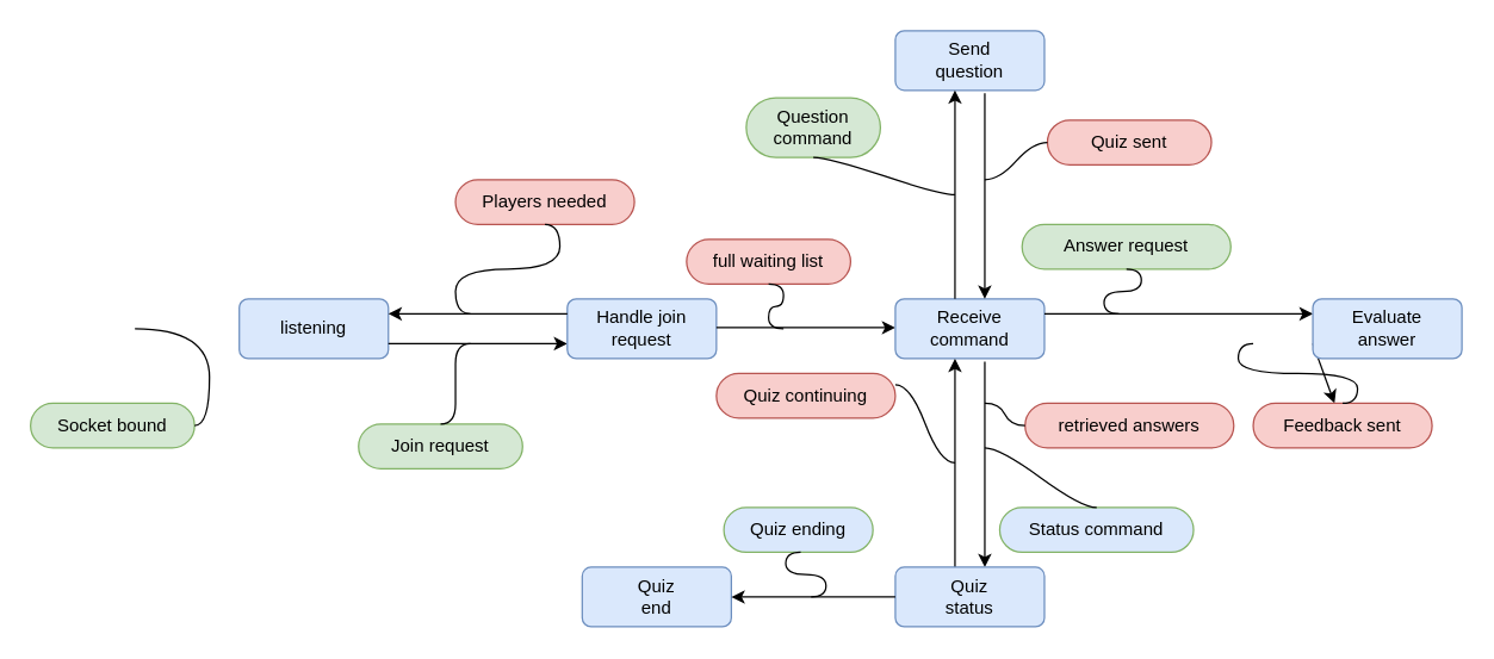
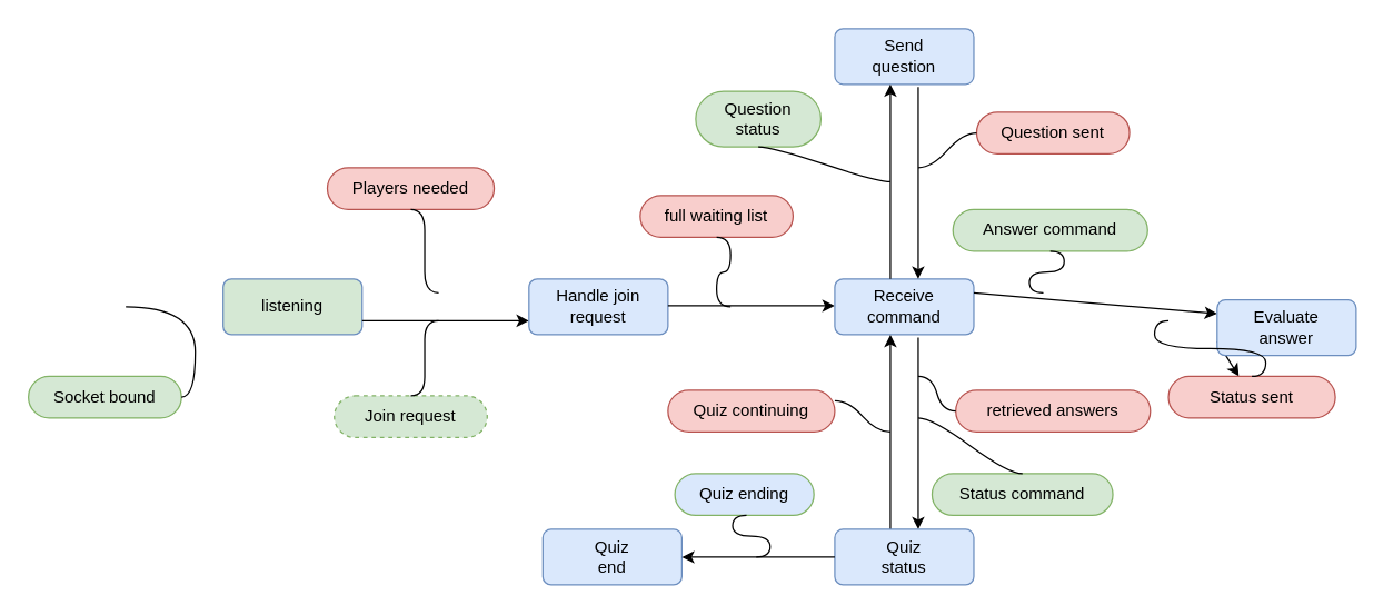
  <mxCell id="0" />
  <mxCell id="1" parent="0" />
  <mxCell id="2" value="Socket bound" style="whiteSpace=wrap;html=1;rounded=1;arcSize=50;align=center;verticalAlign=middle;strokeWidth=1;autosize=1;spacing=4;treeFolding=1;treeMoving=1;newEdgeStyle={&quot;edgeStyle&quot;:&quot;entityRelationEdgeStyle&quot;,&quot;startArrow&quot;:&quot;none&quot;,&quot;endArrow&quot;:&quot;none&quot;,&quot;segment&quot;:10,&quot;curved&quot;:1};fillColor=#d5e8d4;strokeColor=#82b366;" parent="1" vertex="1"><mxGeometry x="20" y="270" width="110" height="30" as="geometry" /></mxCell>
  <mxCell id="3" value="" style="edgeStyle=entityRelationEdgeStyle;startArrow=none;endArrow=none;segment=10;curved=1;" parent="1" target="2" edge="1"><mxGeometry relative="1" as="geometry"><mxPoint x="90" y="220" as="sourcePoint" /></mxGeometry></mxCell>
- <mxCell id="4" value="listening" style="rounded=1;whiteSpace=wrap;html=1;fontSize=12;glass=0;strokeWidth=1;shadow=0;fillColor=#dae8fc;strokeColor=#6c8ebf;" parent="1" vertex="1"><mxGeometry x="160" y="200" width="100" height="40" as="geometry" /></mxCell>
+ <mxCell id="4" value="listening" style="rounded=1;whiteSpace=wrap;html=1;fontSize=12;glass=0;strokeWidth=1;shadow=0;fillColor=#d5e8d4;strokeColor=#6c8ebf;" parent="1" vertex="1"><mxGeometry x="160" y="200" width="100" height="40" as="geometry" /></mxCell>
  <mxCell id="5" value="" style="endArrow=classic;html=1;exitX=1;exitY=0.5;exitDx=0;exitDy=0;entryX=0;entryY=0.5;entryDx=0;entryDy=0;" parent="1" edge="1"><mxGeometry width="50" height="50" relative="1" as="geometry"><mxPoint x="260" y="230" as="sourcePoint" /><mxPoint x="380" y="230" as="targetPoint" /></mxGeometry></mxCell>
  <mxCell id="6" value="Handle join&lt;br&gt;request" style="rounded=1;whiteSpace=wrap;html=1;fontSize=12;glass=0;strokeWidth=1;shadow=0;fillColor=#dae8fc;strokeColor=#6c8ebf;" parent="1" vertex="1"><mxGeometry x="380" y="200" width="100" height="40" as="geometry" /></mxCell>
- <mxCell id="7" value="" style="endArrow=classic;html=1;exitX=0;exitY=0.25;exitDx=0;exitDy=0;entryX=1;entryY=0.25;entryDx=0;entryDy=0;" parent="1" source="6" target="4" edge="1"><mxGeometry width="50" height="50" relative="1" as="geometry"><mxPoint x="410" y="60" as="sourcePoint" /><mxPoint x="270" y="210" as="targetPoint" /></mxGeometry></mxCell>
- <mxCell id="8" value="Players needed" style="whiteSpace=wrap;html=1;rounded=1;arcSize=50;align=center;verticalAlign=middle;strokeWidth=1;autosize=1;spacing=4;treeFolding=1;treeMoving=1;newEdgeStyle={&quot;edgeStyle&quot;:&quot;entityRelationEdgeStyle&quot;,&quot;startArrow&quot;:&quot;none&quot;,&quot;endArrow&quot;:&quot;none&quot;,&quot;segment&quot;:10,&quot;curved&quot;:1};fillColor=#f8cecc;strokeColor=#b85450;" parent="1" vertex="1"><mxGeometry x="305" y="120" width="120" height="30" as="geometry" /></mxCell>
- <mxCell id="9" value="Join request" style="whiteSpace=wrap;html=1;rounded=1;arcSize=50;align=center;verticalAlign=middle;strokeWidth=1;autosize=1;spacing=4;treeFolding=1;treeMoving=1;newEdgeStyle={&quot;edgeStyle&quot;:&quot;entityRelationEdgeStyle&quot;,&quot;startArrow&quot;:&quot;none&quot;,&quot;endArrow&quot;:&quot;none&quot;,&quot;segment&quot;:10,&quot;curved&quot;:1};fillColor=#d5e8d4;strokeColor=#82b366;" parent="1" vertex="1"><mxGeometry x="240" y="284" width="110" height="30" as="geometry" /></mxCell>
+ <mxCell id="8" value="Players needed" style="whiteSpace=wrap;html=1;rounded=1;arcSize=50;align=center;verticalAlign=middle;strokeWidth=1;autosize=1;spacing=4;treeFolding=1;treeMoving=1;newEdgeStyle={&quot;edgeStyle&quot;:&quot;entityRelationEdgeStyle&quot;,&quot;startArrow&quot;:&quot;none&quot;,&quot;endArrow&quot;:&quot;none&quot;,&quot;segment&quot;:10,&quot;curved&quot;:1};fillColor=#f8cecc;strokeColor=#b85450;" parent="1" vertex="1"><mxGeometry x="235" y="120" width="120" height="30" as="geometry" /></mxCell>
+ <mxCell id="9" value="Join request" style="whiteSpace=wrap;html=1;rounded=1;arcSize=50;align=center;verticalAlign=middle;strokeWidth=1;autosize=1;spacing=4;treeFolding=1;treeMoving=1;newEdgeStyle={&quot;edgeStyle&quot;:&quot;entityRelationEdgeStyle&quot;,&quot;startArrow&quot;:&quot;none&quot;,&quot;endArrow&quot;:&quot;none&quot;,&quot;segment&quot;:10,&quot;curved&quot;:1};fillColor=#d5e8d4;strokeColor=#82b366;dashed=1;" parent="1" vertex="1"><mxGeometry x="240" y="284" width="110" height="30" as="geometry" /></mxCell>
  <mxCell id="10" value="" style="edgeStyle=entityRelationEdgeStyle;startArrow=none;endArrow=none;segment=10;curved=1;exitX=0.5;exitY=1;exitDx=0;exitDy=0;" parent="1" source="8" edge="1"><mxGeometry relative="1" as="geometry"><mxPoint x="100" y="230" as="sourcePoint" /><mxPoint x="315" y="210" as="targetPoint" /></mxGeometry></mxCell>
  <mxCell id="11" value="" style="edgeStyle=entityRelationEdgeStyle;startArrow=none;endArrow=none;segment=10;curved=1;exitX=0.5;exitY=0;exitDx=0;exitDy=0;" parent="1" source="9" edge="1"><mxGeometry relative="1" as="geometry"><mxPoint x="110" y="240" as="sourcePoint" /><mxPoint x="315" y="230" as="targetPoint" /></mxGeometry></mxCell>
  <mxCell id="12" value="" style="endArrow=classic;html=1;exitX=1;exitY=0.5;exitDx=0;exitDy=0;entryX=0;entryY=0.5;entryDx=0;entryDy=0;" parent="1" edge="1"><mxGeometry width="50" height="50" relative="1" as="geometry"><mxPoint x="480" y="219.29" as="sourcePoint" /><mxPoint x="600" y="219.29" as="targetPoint" /></mxGeometry></mxCell>
  <mxCell id="13" value="Receive&lt;br&gt;command" style="rounded=1;whiteSpace=wrap;html=1;fontSize=12;glass=0;strokeWidth=1;shadow=0;fillColor=#dae8fc;strokeColor=#6c8ebf;" parent="1" vertex="1"><mxGeometry x="600" y="200" width="100" height="40" as="geometry" /></mxCell>
  <mxCell id="14" value="" style="endArrow=classic;html=1;" parent="1" edge="1"><mxGeometry width="50" height="50" relative="1" as="geometry"><mxPoint x="660" y="242" as="sourcePoint" /><mxPoint x="660" y="380" as="targetPoint" /><Array as="points"><mxPoint x="660" y="300" /></Array></mxGeometry></mxCell>
  <mxCell id="15" value="" style="endArrow=classic;html=1;" parent="1" edge="1"><mxGeometry width="50" height="50" relative="1" as="geometry"><mxPoint x="640" y="380" as="sourcePoint" /><mxPoint x="640" y="240" as="targetPoint" /></mxGeometry></mxCell>
  <mxCell id="16" value="" style="endArrow=classic;html=1;exitX=1;exitY=0.5;exitDx=0;exitDy=0;entryX=0;entryY=0.25;entryDx=0;entryDy=0;" parent="1" edge="1" target="18"><mxGeometry width="50" height="50" relative="1" as="geometry"><mxPoint x="700" y="210" as="sourcePoint" /><mxPoint x="810" y="210" as="targetPoint" /></mxGeometry></mxCell>
  <mxCell id="17" value="" style="endArrow=classic;html=1;exitX=0;exitY=0.75;exitDx=0;exitDy=0;" parent="1" target="33" edge="1" source="18"><mxGeometry width="50" height="50" relative="1" as="geometry"><mxPoint x="810" y="230" as="sourcePoint" /><mxPoint x="830" y="314" as="targetPoint" /></mxGeometry></mxCell>
- <mxCell id="18" value="Evaluate&lt;br&gt;answer" style="rounded=1;whiteSpace=wrap;html=1;fontSize=12;glass=0;strokeWidth=1;shadow=0;fillColor=#dae8fc;strokeColor=#6c8ebf;" parent="1" vertex="1"><mxGeometry x="880" y="200" width="100" height="40" as="geometry" /></mxCell>
- <mxCell id="19" value="Status command" style="whiteSpace=wrap;html=1;rounded=1;arcSize=50;align=center;verticalAlign=middle;strokeWidth=1;autosize=1;spacing=4;treeFolding=1;treeMoving=1;newEdgeStyle={&quot;edgeStyle&quot;:&quot;entityRelationEdgeStyle&quot;,&quot;startArrow&quot;:&quot;none&quot;,&quot;endArrow&quot;:&quot;none&quot;,&quot;segment&quot;:10,&quot;curved&quot;:1};fillColor=#dae8fc;strokeColor=#82b366;" parent="1" vertex="1"><mxGeometry x="670" y="340" width="130" height="30" as="geometry" /></mxCell>
- <mxCell id="20" value="full waiting list" style="whiteSpace=wrap;html=1;rounded=1;arcSize=50;align=center;verticalAlign=middle;strokeWidth=1;autosize=1;spacing=4;treeFolding=1;treeMoving=1;newEdgeStyle={&quot;edgeStyle&quot;:&quot;entityRelationEdgeStyle&quot;,&quot;startArrow&quot;:&quot;none&quot;,&quot;endArrow&quot;:&quot;none&quot;,&quot;segment&quot;:10,&quot;curved&quot;:1};fillColor=#f8cecc;strokeColor=#b85450;" parent="1" vertex="1"><mxGeometry x="460" y="160" width="110" height="30" as="geometry" /></mxCell>
- <mxCell id="21" value="Question&lt;br&gt;command" style="whiteSpace=wrap;html=1;rounded=1;arcSize=50;align=center;verticalAlign=middle;strokeWidth=1;autosize=1;spacing=4;treeFolding=1;treeMoving=1;newEdgeStyle={&quot;edgeStyle&quot;:&quot;entityRelationEdgeStyle&quot;,&quot;startArrow&quot;:&quot;none&quot;,&quot;endArrow&quot;:&quot;none&quot;,&quot;segment&quot;:10,&quot;curved&quot;:1};fillColor=#d5e8d4;strokeColor=#82b366;" parent="1" vertex="1"><mxGeometry x="500" y="65" width="90" height="40" as="geometry" /></mxCell>
- <mxCell id="22" value="Answer request" style="whiteSpace=wrap;html=1;rounded=1;arcSize=50;align=center;verticalAlign=middle;strokeWidth=1;autosize=1;spacing=4;treeFolding=1;treeMoving=1;newEdgeStyle={&quot;edgeStyle&quot;:&quot;entityRelationEdgeStyle&quot;,&quot;startArrow&quot;:&quot;none&quot;,&quot;endArrow&quot;:&quot;none&quot;,&quot;segment&quot;:10,&quot;curved&quot;:1};fillColor=#d5e8d4;strokeColor=#82b366;" parent="1" vertex="1"><mxGeometry x="685" y="150" width="140" height="30" as="geometry" /></mxCell>
+ <mxCell id="18" value="Evaluate&lt;br&gt;answer" style="rounded=1;whiteSpace=wrap;html=1;fontSize=12;glass=0;strokeWidth=1;shadow=0;fillColor=#dae8fc;strokeColor=#6c8ebf;" parent="1" vertex="1"><mxGeometry x="875" y="215" width="100" height="40" as="geometry" /></mxCell>
+ <mxCell id="19" value="Status command" style="whiteSpace=wrap;html=1;rounded=1;arcSize=50;align=center;verticalAlign=middle;strokeWidth=1;autosize=1;spacing=4;treeFolding=1;treeMoving=1;newEdgeStyle={&quot;edgeStyle&quot;:&quot;entityRelationEdgeStyle&quot;,&quot;startArrow&quot;:&quot;none&quot;,&quot;endArrow&quot;:&quot;none&quot;,&quot;segment&quot;:10,&quot;curved&quot;:1};fillColor=#d5e8d4;strokeColor=#82b366;" parent="1" vertex="1"><mxGeometry x="670" y="340" width="130" height="30" as="geometry" /></mxCell>
+ <mxCell id="20" value="full waiting list" style="whiteSpace=wrap;html=1;rounded=1;arcSize=50;align=center;verticalAlign=middle;strokeWidth=1;autosize=1;spacing=4;treeFolding=1;treeMoving=1;newEdgeStyle={&quot;edgeStyle&quot;:&quot;entityRelationEdgeStyle&quot;,&quot;startArrow&quot;:&quot;none&quot;,&quot;endArrow&quot;:&quot;none&quot;,&quot;segment&quot;:10,&quot;curved&quot;:1};fillColor=#f8cecc;strokeColor=#b85450;" parent="1" vertex="1"><mxGeometry x="460" y="140" width="110" height="30" as="geometry" /></mxCell>
+ <mxCell id="21" value="Question&lt;br&gt;status" style="whiteSpace=wrap;html=1;rounded=1;arcSize=50;align=center;verticalAlign=middle;strokeWidth=1;autosize=1;spacing=4;treeFolding=1;treeMoving=1;newEdgeStyle={&quot;edgeStyle&quot;:&quot;entityRelationEdgeStyle&quot;,&quot;startArrow&quot;:&quot;none&quot;,&quot;endArrow&quot;:&quot;none&quot;,&quot;segment&quot;:10,&quot;curved&quot;:1};fillColor=#d5e8d4;strokeColor=#82b366;" parent="1" vertex="1"><mxGeometry x="500" y="65" width="90" height="40" as="geometry" /></mxCell>
+ <mxCell id="22" value="Answer command" style="whiteSpace=wrap;html=1;rounded=1;arcSize=50;align=center;verticalAlign=middle;strokeWidth=1;autosize=1;spacing=4;treeFolding=1;treeMoving=1;newEdgeStyle={&quot;edgeStyle&quot;:&quot;entityRelationEdgeStyle&quot;,&quot;startArrow&quot;:&quot;none&quot;,&quot;endArrow&quot;:&quot;none&quot;,&quot;segment&quot;:10,&quot;curved&quot;:1};fillColor=#d5e8d4;strokeColor=#82b366;" parent="1" vertex="1"><mxGeometry x="685" y="150" width="140" height="30" as="geometry" /></mxCell>
  <mxCell id="23" value="" style="edgeStyle=entityRelationEdgeStyle;startArrow=none;endArrow=none;segment=10;curved=1;exitX=0.5;exitY=1;exitDx=0;exitDy=0;" parent="1" source="22" edge="1"><mxGeometry relative="1" as="geometry"><mxPoint x="305" y="160" as="sourcePoint" /><mxPoint x="750" y="210" as="targetPoint" /></mxGeometry></mxCell>
  <mxCell id="24" value="" style="edgeStyle=entityRelationEdgeStyle;startArrow=none;endArrow=none;segment=10;curved=1;exitX=0.5;exitY=1;exitDx=0;exitDy=0;" parent="1" source="20" edge="1"><mxGeometry relative="1" as="geometry"><mxPoint x="845" y="530" as="sourcePoint" /><mxPoint x="525" y="220" as="targetPoint" /></mxGeometry></mxCell>
  <mxCell id="25" value="" style="edgeStyle=entityRelationEdgeStyle;startArrow=none;endArrow=none;segment=10;curved=1;entryX=0.5;entryY=0;entryDx=0;entryDy=0;" parent="1" target="19" edge="1"><mxGeometry relative="1" as="geometry"><mxPoint x="660" y="300" as="sourcePoint" /><mxPoint x="780" y="280" as="targetPoint" /></mxGeometry></mxCell>
  <mxCell id="26" value="" style="edgeStyle=entityRelationEdgeStyle;startArrow=none;endArrow=none;segment=10;curved=1;exitX=0.5;exitY=1;exitDx=0;exitDy=0;" parent="1" source="21" edge="1"><mxGeometry relative="1" as="geometry"><mxPoint x="547.5" y="150" as="sourcePoint" /><mxPoint x="640" y="130" as="targetPoint" /></mxGeometry></mxCell>
  <mxCell id="27" value="Send&lt;br&gt;question" style="rounded=1;whiteSpace=wrap;html=1;fontSize=12;glass=0;strokeWidth=1;shadow=0;fillColor=#dae8fc;strokeColor=#6c8ebf;" parent="1" vertex="1"><mxGeometry x="600" y="20" width="100" height="40" as="geometry" /></mxCell>
  <mxCell id="28" value="Quiz&lt;br&gt;status" style="rounded=1;whiteSpace=wrap;html=1;fontSize=12;glass=0;strokeWidth=1;shadow=0;fillColor=#dae8fc;strokeColor=#6c8ebf;" parent="1" vertex="1"><mxGeometry x="600" y="380" width="100" height="40" as="geometry" /></mxCell>
- <mxCell id="29" value="Quiz sent" style="whiteSpace=wrap;html=1;rounded=1;arcSize=50;align=center;verticalAlign=middle;strokeWidth=1;autosize=1;spacing=4;treeFolding=1;treeMoving=1;newEdgeStyle={&quot;edgeStyle&quot;:&quot;entityRelationEdgeStyle&quot;,&quot;startArrow&quot;:&quot;none&quot;,&quot;endArrow&quot;:&quot;none&quot;,&quot;segment&quot;:10,&quot;curved&quot;:1};fillColor=#f8cecc;strokeColor=#b85450;" parent="1" vertex="1"><mxGeometry x="702" y="80" width="110" height="30" as="geometry" /></mxCell>
+ <mxCell id="29" value="Question sent" style="whiteSpace=wrap;html=1;rounded=1;arcSize=50;align=center;verticalAlign=middle;strokeWidth=1;autosize=1;spacing=4;treeFolding=1;treeMoving=1;newEdgeStyle={&quot;edgeStyle&quot;:&quot;entityRelationEdgeStyle&quot;,&quot;startArrow&quot;:&quot;none&quot;,&quot;endArrow&quot;:&quot;none&quot;,&quot;segment&quot;:10,&quot;curved&quot;:1};fillColor=#f8cecc;strokeColor=#b85450;" parent="1" vertex="1"><mxGeometry x="702" y="80" width="110" height="30" as="geometry" /></mxCell>
  <mxCell id="30" value="" style="edgeStyle=entityRelationEdgeStyle;startArrow=none;endArrow=none;segment=10;curved=1;entryX=0;entryY=0.5;entryDx=0;entryDy=0;" parent="1" target="29" edge="1"><mxGeometry relative="1" as="geometry"><mxPoint x="660" y="120" as="sourcePoint" /><mxPoint x="535" y="230" as="targetPoint" /></mxGeometry></mxCell>
  <mxCell id="31" value="" style="endArrow=classic;html=1;" parent="1" edge="1"><mxGeometry width="50" height="50" relative="1" as="geometry"><mxPoint x="640" y="200" as="sourcePoint" /><mxPoint x="640" y="60" as="targetPoint" /></mxGeometry></mxCell>
  <mxCell id="32" value="" style="endArrow=classic;html=1;" parent="1" edge="1"><mxGeometry width="50" height="50" relative="1" as="geometry"><mxPoint x="660" y="62" as="sourcePoint" /><mxPoint x="660" y="200" as="targetPoint" /><Array as="points"><mxPoint x="660" y="120" /></Array></mxGeometry></mxCell>
- <mxCell id="33" value="Feedback sent" style="whiteSpace=wrap;html=1;rounded=1;arcSize=50;align=center;verticalAlign=middle;strokeWidth=1;autosize=1;spacing=4;treeFolding=1;treeMoving=1;newEdgeStyle={&quot;edgeStyle&quot;:&quot;entityRelationEdgeStyle&quot;,&quot;startArrow&quot;:&quot;none&quot;,&quot;endArrow&quot;:&quot;none&quot;,&quot;segment&quot;:10,&quot;curved&quot;:1};fillColor=#f8cecc;strokeColor=#b85450;" parent="1" vertex="1"><mxGeometry x="840" y="270" width="120" height="30" as="geometry" /></mxCell>
+ <mxCell id="33" value="Status sent" style="whiteSpace=wrap;html=1;rounded=1;arcSize=50;align=center;verticalAlign=middle;strokeWidth=1;autosize=1;spacing=4;treeFolding=1;treeMoving=1;newEdgeStyle={&quot;edgeStyle&quot;:&quot;entityRelationEdgeStyle&quot;,&quot;startArrow&quot;:&quot;none&quot;,&quot;endArrow&quot;:&quot;none&quot;,&quot;segment&quot;:10,&quot;curved&quot;:1};fillColor=#f8cecc;strokeColor=#b85450;" parent="1" vertex="1"><mxGeometry x="840" y="270" width="120" height="30" as="geometry" /></mxCell>
  <mxCell id="34" value="" style="edgeStyle=entityRelationEdgeStyle;startArrow=none;endArrow=none;segment=10;curved=1;exitX=0.5;exitY=0;exitDx=0;exitDy=0;" parent="1" source="33" edge="1"><mxGeometry relative="1" as="geometry"><mxPoint x="765" y="190" as="sourcePoint" /><mxPoint x="840" y="230" as="targetPoint" /></mxGeometry></mxCell>
- <mxCell id="35" value="Quiz continuing" style="whiteSpace=wrap;html=1;rounded=1;arcSize=50;align=center;verticalAlign=middle;strokeWidth=1;autosize=1;spacing=4;treeFolding=1;treeMoving=1;newEdgeStyle={&quot;edgeStyle&quot;:&quot;entityRelationEdgeStyle&quot;,&quot;startArrow&quot;:&quot;none&quot;,&quot;endArrow&quot;:&quot;none&quot;,&quot;segment&quot;:10,&quot;curved&quot;:1};fillColor=#f8cecc;strokeColor=#b85450;" parent="1" vertex="1"><mxGeometry x="480" y="250" width="120" height="30" as="geometry" /></mxCell>
+ <mxCell id="35" value="Quiz continuing" style="whiteSpace=wrap;html=1;rounded=1;arcSize=50;align=center;verticalAlign=middle;strokeWidth=1;autosize=1;spacing=4;treeFolding=1;treeMoving=1;newEdgeStyle={&quot;edgeStyle&quot;:&quot;entityRelationEdgeStyle&quot;,&quot;startArrow&quot;:&quot;none&quot;,&quot;endArrow&quot;:&quot;none&quot;,&quot;segment&quot;:10,&quot;curved&quot;:1};fillColor=#f8cecc;strokeColor=#b85450;" parent="1" vertex="1"><mxGeometry x="480" y="280" width="120" height="30" as="geometry" /></mxCell>
  <mxCell id="36" value="" style="edgeStyle=entityRelationEdgeStyle;startArrow=none;endArrow=none;segment=10;curved=1;exitX=1;exitY=0.25;exitDx=0;exitDy=0;" parent="1" source="35" edge="1"><mxGeometry relative="1" as="geometry"><mxPoint x="670" y="310" as="sourcePoint" /><mxPoint x="640" y="310" as="targetPoint" /></mxGeometry></mxCell>
  <mxCell id="37" value="Quiz&lt;br&gt;end" style="rounded=1;whiteSpace=wrap;html=1;fontSize=12;glass=0;strokeWidth=1;shadow=0;fillColor=#dae8fc;strokeColor=#6c8ebf;" parent="1" vertex="1"><mxGeometry x="390" y="380" width="100" height="40" as="geometry" /></mxCell>
  <mxCell id="38" value="" style="endArrow=classic;html=1;exitX=0;exitY=0.5;exitDx=0;exitDy=0;" parent="1" source="28" edge="1"><mxGeometry width="50" height="50" relative="1" as="geometry"><mxPoint x="590" y="399.5" as="sourcePoint" /><mxPoint x="490" y="400" as="targetPoint" /></mxGeometry></mxCell>
  <mxCell id="39" value="Quiz ending" style="whiteSpace=wrap;html=1;rounded=1;arcSize=50;align=center;verticalAlign=middle;strokeWidth=1;autosize=1;spacing=4;treeFolding=1;treeMoving=1;newEdgeStyle={&quot;edgeStyle&quot;:&quot;entityRelationEdgeStyle&quot;,&quot;startArrow&quot;:&quot;none&quot;,&quot;endArrow&quot;:&quot;none&quot;,&quot;segment&quot;:10,&quot;curved&quot;:1};fillColor=#dae8fc;strokeColor=#82b366;" parent="1" vertex="1"><mxGeometry x="485" y="340" width="100" height="30" as="geometry" /></mxCell>
  <mxCell id="40" value="" style="edgeStyle=entityRelationEdgeStyle;startArrow=none;endArrow=none;segment=10;curved=1;exitX=0.5;exitY=0;exitDx=0;exitDy=0;" parent="1" edge="1"><mxGeometry relative="1" as="geometry"><mxPoint x="543.5" y="400" as="sourcePoint" /><mxPoint x="536.5" y="370" as="targetPoint" /></mxGeometry></mxCell>
- <mxCell id="41" value="retrieved answers" style="whiteSpace=wrap;html=1;rounded=1;arcSize=50;align=center;verticalAlign=middle;strokeWidth=1;autosize=1;spacing=4;treeFolding=1;treeMoving=1;newEdgeStyle={&quot;edgeStyle&quot;:&quot;entityRelationEdgeStyle&quot;,&quot;startArrow&quot;:&quot;none&quot;,&quot;endArrow&quot;:&quot;none&quot;,&quot;segment&quot;:10,&quot;curved&quot;:1};fillColor=#f8cecc;strokeColor=#b85450;" vertex="1" parent="1"><mxGeometry x="687" y="270" width="140" height="30" as="geometry" /></mxCell>
+ <mxCell id="41" value="retrieved answers" style="whiteSpace=wrap;html=1;rounded=1;arcSize=50;align=center;verticalAlign=middle;strokeWidth=1;autosize=1;spacing=4;treeFolding=1;treeMoving=1;newEdgeStyle={&quot;edgeStyle&quot;:&quot;entityRelationEdgeStyle&quot;,&quot;startArrow&quot;:&quot;none&quot;,&quot;endArrow&quot;:&quot;none&quot;,&quot;segment&quot;:10,&quot;curved&quot;:1};fillColor=#f8cecc;strokeColor=#b85450;" vertex="1" parent="1"><mxGeometry x="687" y="280" width="140" height="30" as="geometry" /></mxCell>
  <mxCell id="42" value="" style="edgeStyle=entityRelationEdgeStyle;startArrow=none;endArrow=none;segment=10;curved=1;entryX=0;entryY=0.5;entryDx=0;entryDy=0;" edge="1" parent="1" target="41"><mxGeometry relative="1" as="geometry"><mxPoint x="660" y="270" as="sourcePoint" /><mxPoint x="921" y="390" as="targetPoint" /></mxGeometry></mxCell>
